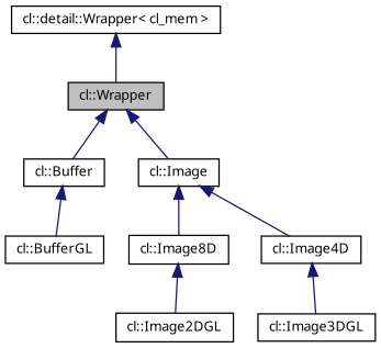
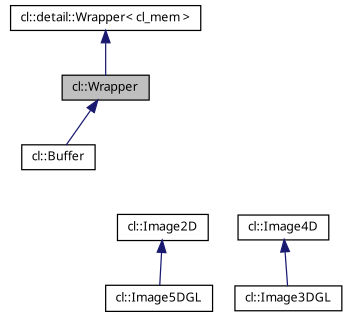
  digraph {
    node [color=black fillcolor=white fontname="FreeSans.ttf" fontsize=10 shape=record style=filled]
    edge [color=midnightblue dir=back fontname="FreeSans.ttf" fontsize=10 labelfontname="FreeSans.ttf" labelfontsize=10 style=solid]
    n1 [fillcolor=grey75 fontcolor=black height=0.2 label="cl::Wrapper" width=0.4]
    n2 [height=0.2 label="cl::Buffer" width=0.4]
-   n3 [height=0.2 label="cl::Image" width=0.4]
-   n4 [height=0.2 label="cl::BufferGL" width=0.4]
-   n5 [height=0.2 label="cl::Image8D" width=0.4]
+   n5 [height=0.2 label="cl::Image2D" width=0.4]
    n6 [height=0.2 label="cl::Image4D" width=0.4]
    n7 [height=0.2 label="cl::detail::Wrapper\< cl_mem \>" width=0.4]
-   n8 [height=0.2 label="cl::Image2DGL" width=0.4]
+   n8 [height=0.2 label="cl::Image5DGL" width=0.4]
    n9 [height=0.2 label="cl::Image3DGL" width=0.4]
    n1 -> n2
-   n1 -> n3
-   n2 -> n4
-   n3 -> n5
-   n3 -> n6
    n5 -> n8
    n6 -> n9
    n7 -> n1
  }
